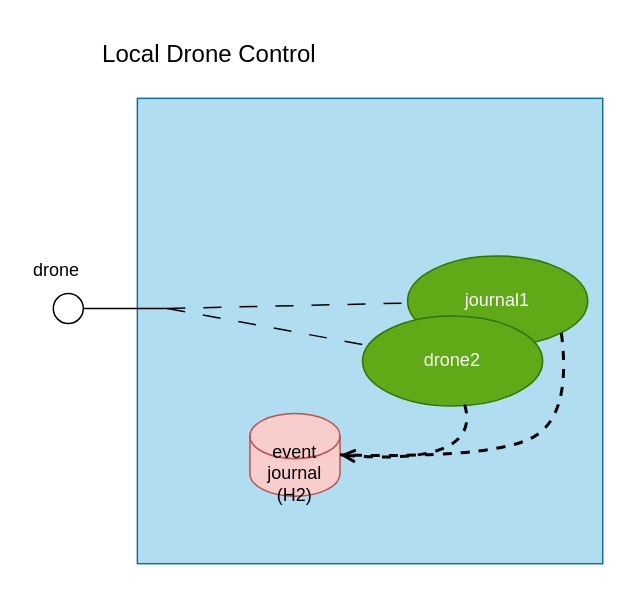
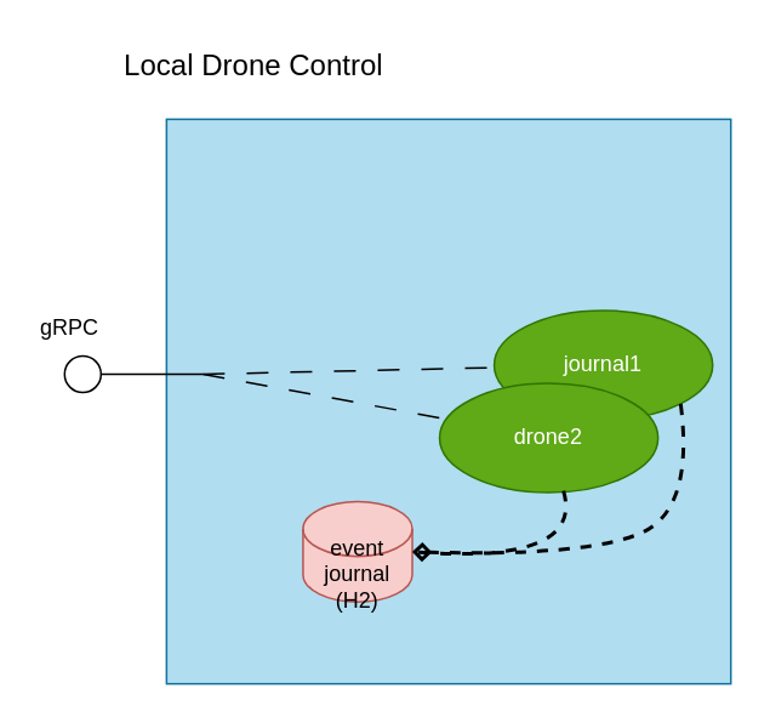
  <mxCell id="0" />
  <mxCell id="1" parent="0" />
  <mxCell id="2" value="" style="whiteSpace=wrap;html=1;aspect=fixed;fillColor=#b1ddf0;strokeColor=#10739e;" parent="1" vertex="1"><mxGeometry x="91" y="65" width="310" height="310" as="geometry" /></mxCell>
  <mxCell id="3" value="event&lt;br&gt;journal (H2)" style="shape=cylinder3;whiteSpace=wrap;html=1;boundedLbl=1;backgroundOutline=1;size=15;fillColor=#f8cecc;strokeColor=#b85450;" parent="1" vertex="1"><mxGeometry x="166" y="275" width="60" height="55" as="geometry" /></mxCell>
  <mxCell id="4" value="journal1" style="ellipse;whiteSpace=wrap;html=1;fillColor=#60a917;strokeColor=#2D7600;fontColor=#ffffff;" parent="1" vertex="1"><mxGeometry x="271" y="170" width="120" height="60" as="geometry" /></mxCell>
  <mxCell id="5" value="drone2" style="ellipse;whiteSpace=wrap;html=1;fillColor=#60a917;strokeColor=#2D7600;fontColor=#ffffff;" parent="1" vertex="1"><mxGeometry x="241" y="210" width="120" height="60" as="geometry" /></mxCell>
- <mxCell id="6" value="" style="endArrow=open;html=1;exitX=0.567;exitY=0.983;exitDx=0;exitDy=0;exitPerimeter=0;entryX=1;entryY=0.5;entryDx=0;entryDy=0;entryPerimeter=0;strokeWidth=2;endFill=0;jumpStyle=none;strokeColor=default;dashed=1;curved=1;" parent="1" source="5" target="3" edge="1"><mxGeometry width="50" height="50" relative="1" as="geometry"><mxPoint x="551" y="450" as="sourcePoint" /><mxPoint x="311" y="340" as="targetPoint" /><Array as="points"><mxPoint x="321" y="310" /></Array></mxGeometry></mxCell>
- <mxCell id="7" value="" style="endArrow=none;html=1;exitX=1;exitY=1;exitDx=0;exitDy=0;strokeWidth=2;endFill=0;dashed=1;curved=1;entryX=1;entryY=0.5;entryDx=0;entryDy=0;entryPerimeter=0;" parent="1" source="4" target="3" edge="1"><mxGeometry width="50" height="50" relative="1" as="geometry"><mxPoint x="319" y="279" as="sourcePoint" /><mxPoint x="321" y="340" as="targetPoint" /><Array as="points"><mxPoint x="381" y="280" /><mxPoint x="321" y="305" /></Array></mxGeometry></mxCell>
+ <mxCell id="6" value="" style="endArrow=none;html=1;exitX=0.567;exitY=0.983;exitDx=0;exitDy=0;exitPerimeter=0;entryX=1;entryY=0.5;entryDx=0;entryDy=0;entryPerimeter=0;strokeWidth=2;endFill=0;jumpStyle=none;strokeColor=default;dashed=1;curved=1;" parent="1" source="5" target="3" edge="1"><mxGeometry width="50" height="50" relative="1" as="geometry"><mxPoint x="551" y="450" as="sourcePoint" /><mxPoint x="311" y="340" as="targetPoint" /><Array as="points"><mxPoint x="321" y="310" /></Array></mxGeometry></mxCell>
+ <mxCell id="7" value="" style="endArrow=diamond;html=1;exitX=1;exitY=1;exitDx=0;exitDy=0;strokeWidth=2;endFill=0;dashed=1;curved=1;entryX=1;entryY=0.5;entryDx=0;entryDy=0;entryPerimeter=0;" parent="1" source="4" target="3" edge="1"><mxGeometry width="50" height="50" relative="1" as="geometry"><mxPoint x="319" y="279" as="sourcePoint" /><mxPoint x="321" y="340" as="targetPoint" /><Array as="points"><mxPoint x="381" y="280" /><mxPoint x="321" y="305" /></Array></mxGeometry></mxCell>
  <mxCell id="8" value="Local Drone Control" style="text;html=1;strokeColor=none;fillColor=none;align=left;verticalAlign=middle;whiteSpace=wrap;rounded=0;fontSize=16;" parent="1" vertex="1"><mxGeometry x="66" y="20" width="200" height="30" as="geometry" /></mxCell>
  <mxCell id="9" value="" style="endArrow=none;html=1;rounded=0;strokeWidth=1;endFill=0;startArrow=none;startFill=0;" edge="1" parent="1"><mxGeometry width="50" height="50" relative="1" as="geometry"><mxPoint x="51" y="205" as="sourcePoint" /><mxPoint x="111" y="205" as="targetPoint" /></mxGeometry></mxCell>
  <mxCell id="10" value="" style="endArrow=none;html=1;rounded=0;dashed=1;dashPattern=12 12;" edge="1" parent="1" target="4"><mxGeometry width="50" height="50" relative="1" as="geometry"><mxPoint x="111" y="205" as="sourcePoint" /><mxPoint x="211" y="175" as="targetPoint" /></mxGeometry></mxCell>
  <mxCell id="11" value="" style="endArrow=none;html=1;rounded=0;dashed=1;dashPattern=12 12;" edge="1" parent="1" target="5"><mxGeometry width="50" height="50" relative="1" as="geometry"><mxPoint x="111" y="205" as="sourcePoint" /><mxPoint x="281" y="211" as="targetPoint" /></mxGeometry></mxCell>
  <mxCell id="12" value="" style="ellipse;whiteSpace=wrap;html=1;aspect=fixed;" vertex="1" parent="1"><mxGeometry x="35" y="195" width="20" height="20" as="geometry" /></mxCell>
- <mxCell id="13" value="drone" style="text;html=1;strokeColor=none;fillColor=none;align=left;verticalAlign=middle;whiteSpace=wrap;rounded=0;fontSize=12;" vertex="1" parent="1"><mxGeometry x="20" y="165" width="50" height="30" as="geometry" /></mxCell>
+ <mxCell id="13" value="gRPC" style="text;html=1;strokeColor=none;fillColor=none;align=left;verticalAlign=middle;whiteSpace=wrap;rounded=0;fontSize=12;" vertex="1" parent="1"><mxGeometry x="20" y="165" width="50" height="30" as="geometry" /></mxCell>
